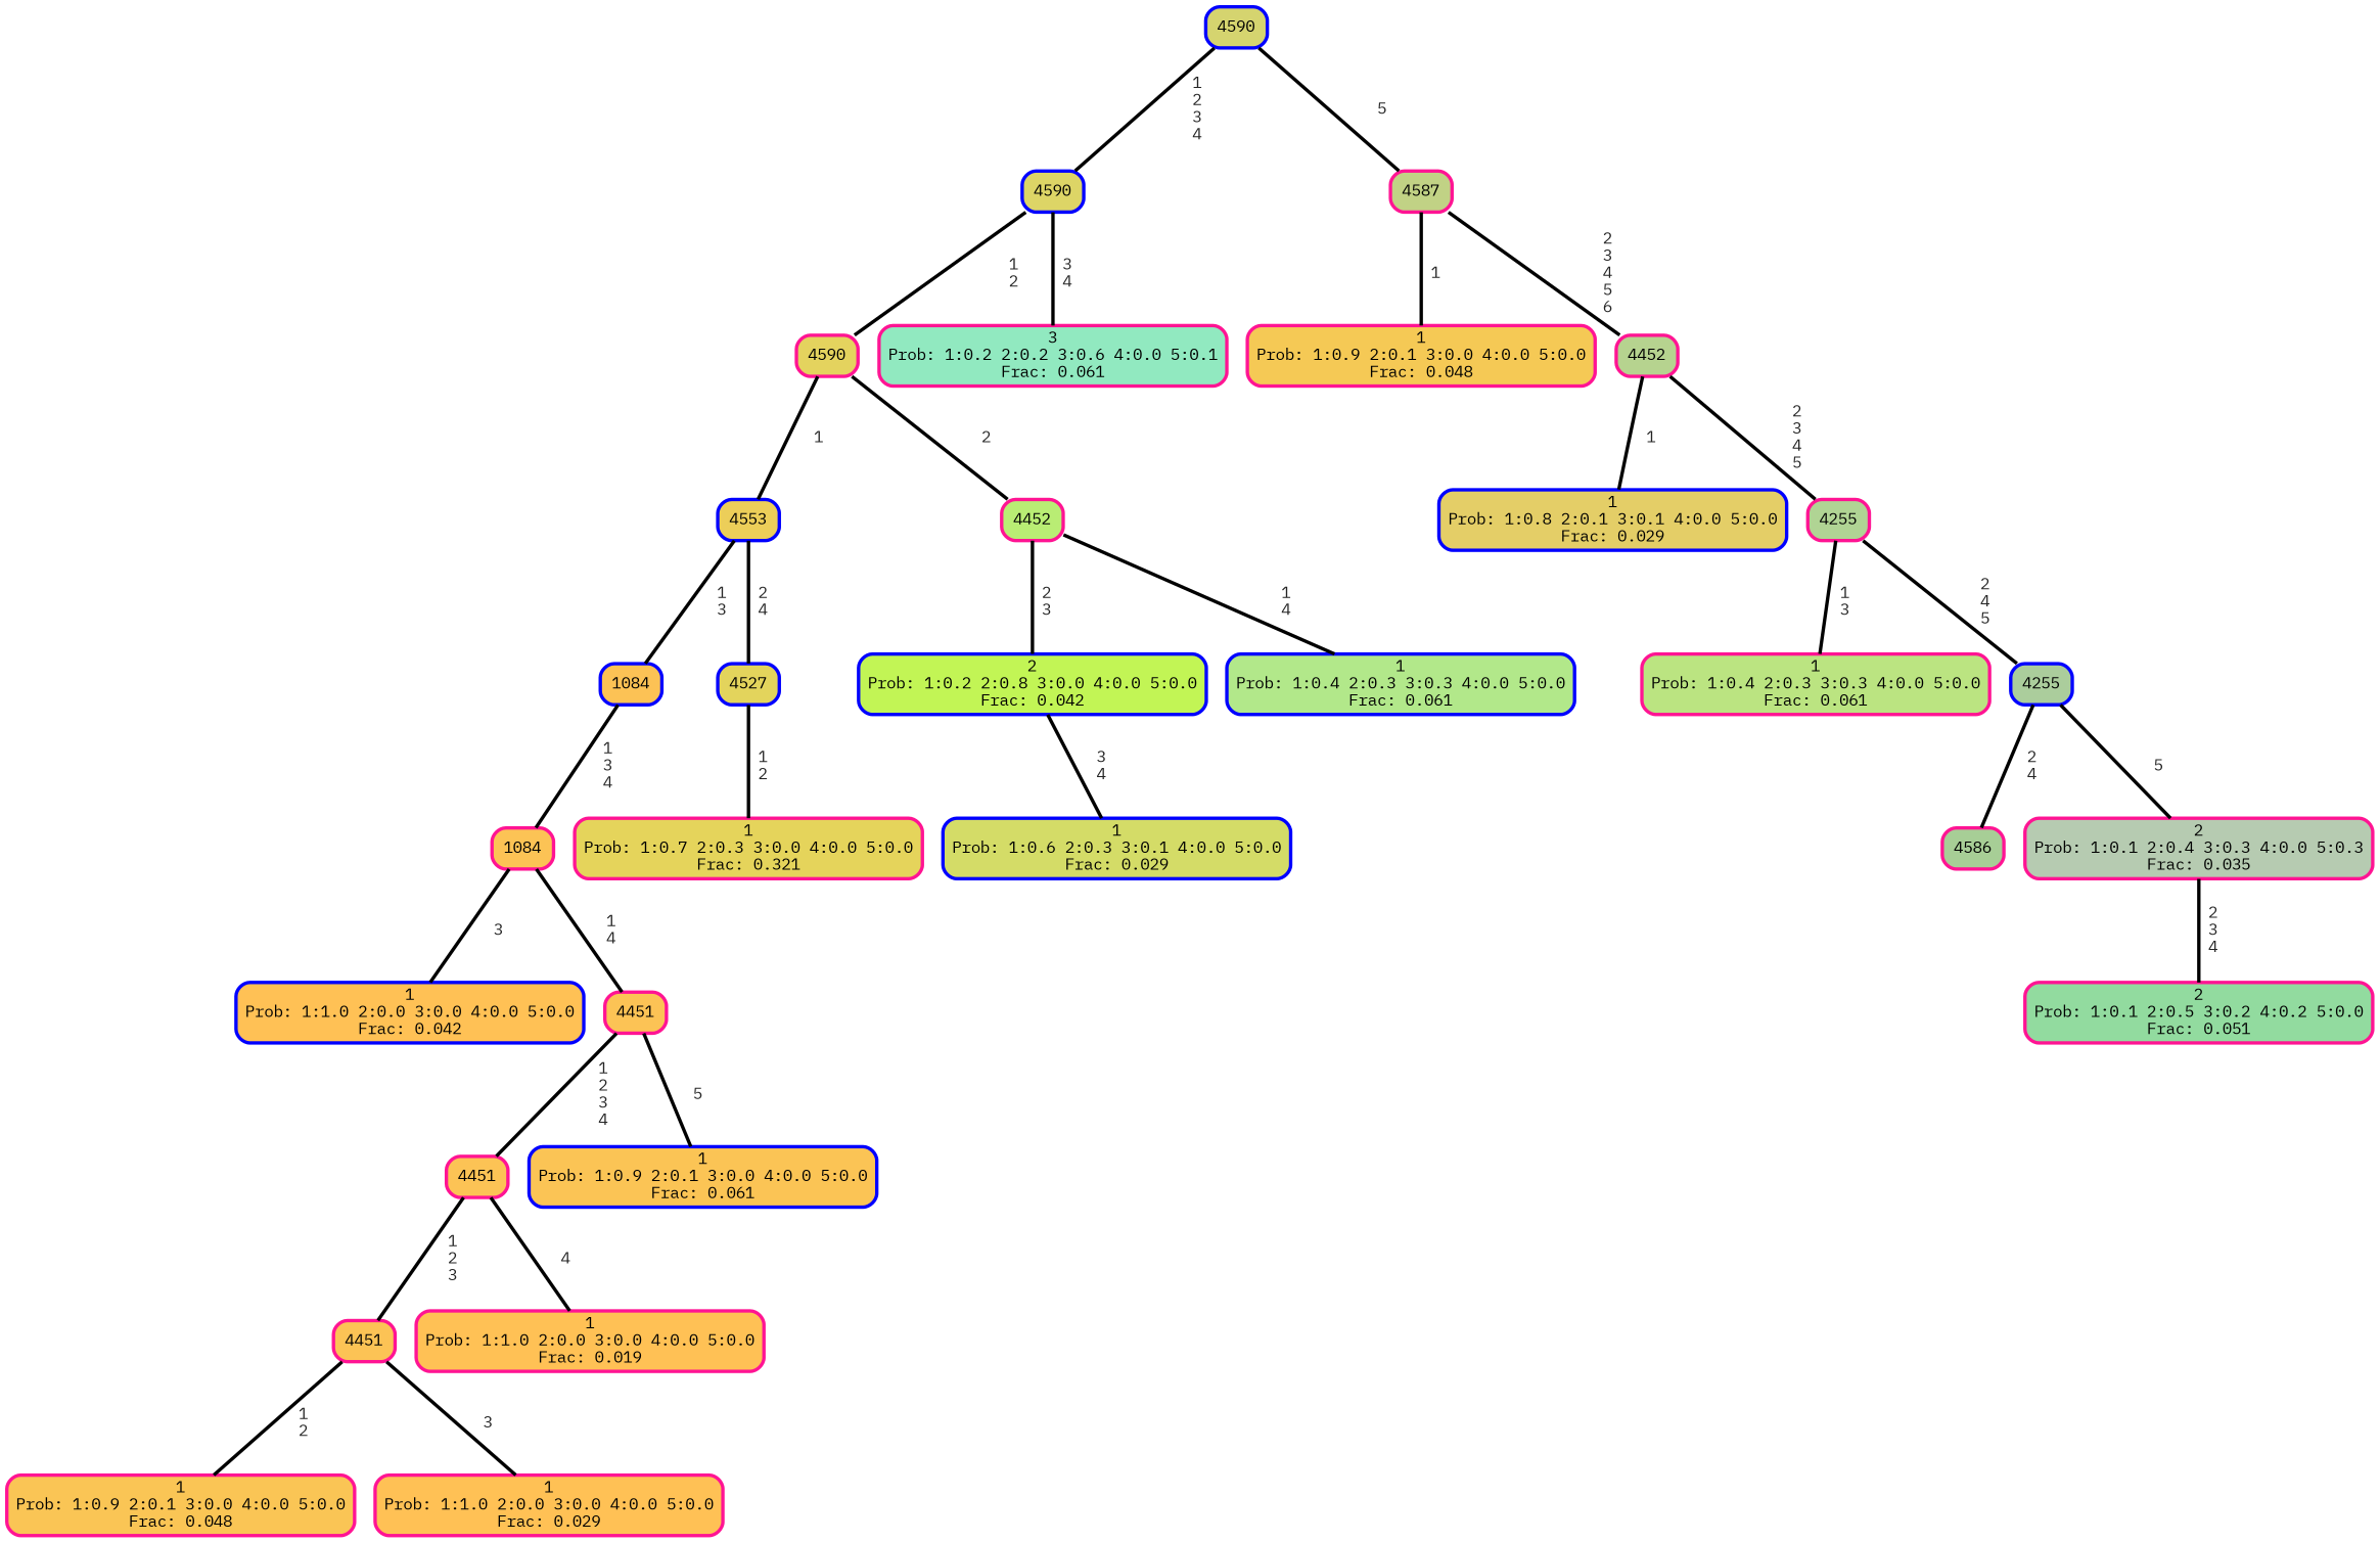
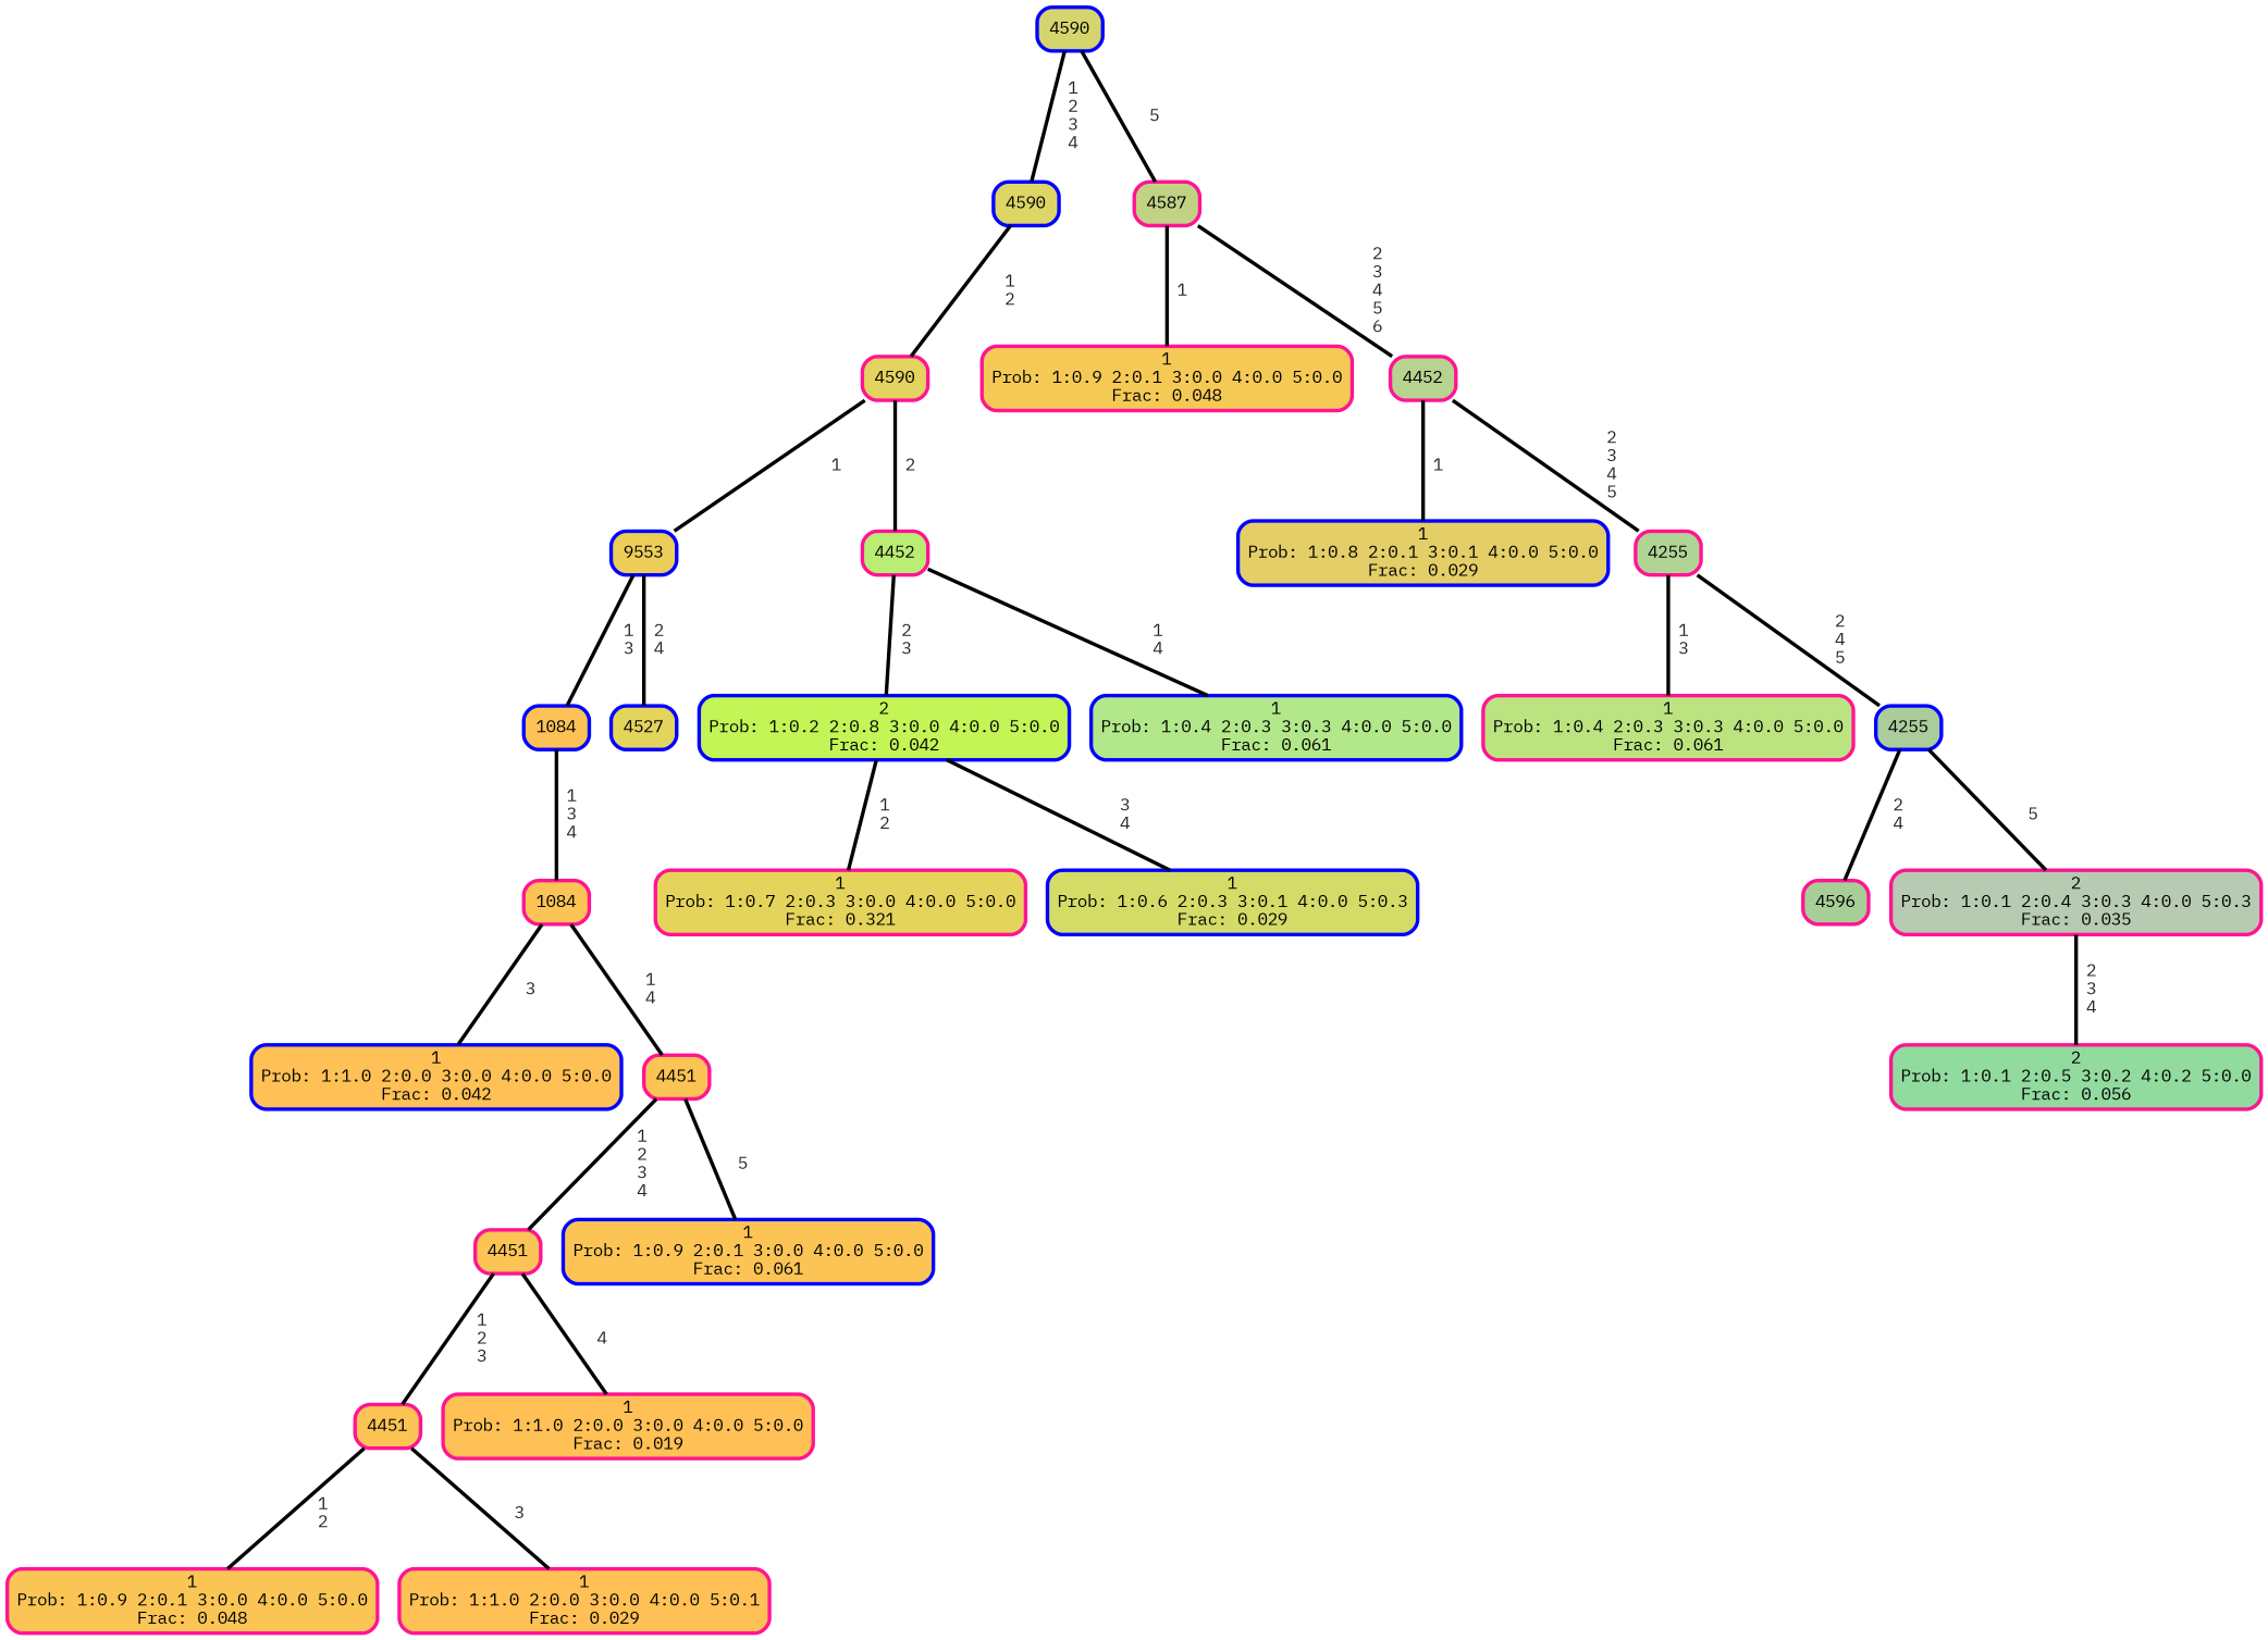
  graph {
    fontname="IBM Plex Mono"
    ranksep="0 equally"
    splines=straight
    node [color=deeppink fillcolor="#fcc355" fontcolor=black fontname="IBM Plex Mono" penwidth=3 shape=box style="filled, rounded"]
    edge [color=black fontcolor=grey14 fontname="IBM Plex Mono" fontweight=bold penwidth=3]
    n1 [color=blue fillcolor="#fcc255" label=1084]
    n2 [label=1084]
    n3 [color=blue fillcolor="#ffc155" label="1\nProb: 1:1.0 2:0.0 3:0.0 4:0.0 5:0.0\nFrac: 0.042"]
    n4 [label=4451]
    n5 [label=4451]
    n6 [color=blue fillcolor="#fbc455" label="1\nProb: 1:0.9 2:0.1 3:0.0 4:0.0 5:0.0\nFrac: 0.061"]
    n7 [fillcolor="#fac555" label="1\nProb: 1:0.9 2:0.1 3:0.0 4:0.0 5:0.0\nFrac: 0.048"]
    n8 [label=4451]
-   n9 [fillcolor="#ffc155" label="1\nProb: 1:1.0 2:0.0 3:0.0 4:0.0 5:0.0\nFrac: 0.029"]
+   n9 [fillcolor="#ffc155" label="1\nProb: 1:1.0 2:0.0 3:0.0 4:0.0 5:0.1\nFrac: 0.029"]
    n10 [fillcolor="#ffc155" label="1\nProb: 1:1.0 2:0.0 3:0.0 4:0.0 5:0.0\nFrac: 0.019"]
-   n11 [color=blue fillcolor="#ecce59" label=4553]
+   n11 [color=blue fillcolor="#ecce59" label=9553]
    n12 [color=blue fillcolor="#e3d45c" label=4527]
    n13 [fillcolor="#e5d45b" label="1\nProb: 1:0.7 2:0.3 3:0.0 4:0.0 5:0.0\nFrac: 0.321"]
-   n14 [color=blue fillcolor="#d4dc67" label="1\nProb: 1:0.6 2:0.3 3:0.1 4:0.0 5:0.0\nFrac: 0.029"]
+   n14 [color=blue fillcolor="#d4dc67" label="1\nProb: 1:0.6 2:0.3 3:0.1 4:0.0 5:0.3\nFrac: 0.029"]
    n15 [fillcolor="#e4d35e" label=4590]
    n16 [fillcolor="#b9ed74" label=4452]
    n17 [color=blue fillcolor="#c2f555" label="2\nProb: 1:0.2 2:0.8 3:0.0 4:0.0 5:0.0\nFrac: 0.042"]
    n18 [color=blue fillcolor="#b2e88a" label="1\nProb: 1:0.4 2:0.3 3:0.3 4:0.0 5:0.0\nFrac: 0.061"]
    n19 [color=blue fillcolor="#ddd566" label=4590]
-   n20 [fillcolor="#91e9c0" label="3\nProb: 1:0.2 2:0.2 3:0.6 4:0.0 5:0.1\nFrac: 0.061"]
    n21 [color=blue fillcolor="#d5d46f" label=4590]
    n22 [fillcolor="#c1d285" label=4587]
    n23 [fillcolor="#f5c955" label="1\nProb: 1:0.9 2:0.1 3:0.0 4:0.0 5:0.0\nFrac: 0.048"]
    n24 [fillcolor="#b6d38f" label=4452]
    n25 [color=blue fillcolor="#e4ce67" label="1\nProb: 1:0.8 2:0.1 3:0.1 4:0.0 5:0.0\nFrac: 0.029"]
    n26 [fillcolor="#b0d494" label=4255]
    n27 [fillcolor="#bbe481" label="1\nProb: 1:0.4 2:0.3 3:0.3 4:0.0 5:0.0\nFrac: 0.061"]
    n28 [color=blue fillcolor="#abcd9c" label=4255]
-   n29 [fillcolor="#a7ce96" label=4586]
+   n29 [fillcolor="#a7ce96" label=4596]
    n30 [fillcolor="#b6cbb1" label="2\nProb: 1:0.1 2:0.4 3:0.3 4:0.0 5:0.3\nFrac: 0.035"]
-   n31 [fillcolor="#92db9f" label="2\nProb: 1:0.1 2:0.5 3:0.2 4:0.2 5:0.0\nFrac: 0.051"]
+   n31 [fillcolor="#92db9f" label="2\nProb: 1:0.1 2:0.5 3:0.2 4:0.2 5:0.0\nFrac: 0.056"]
    subgraph sub_1 {
      rank=same
    }
    n1 -- n2 [label=" 1\n 3\n 4"]
    n2 -- n3 [label=" 3"]
    n2 -- n4 [label=" 1\n 4"]
    n4 -- n5 [label=" 1\n 2\n 3\n 4"]
    n4 -- n6 [label=" 5"]
    n5 -- n8 [label=" 1\n 2\n 3"]
    n5 -- n10 [label=" 4"]
    n8 -- n7 [label=" 1\n 2"]
    n8 -- n9 [label=" 3"]
    n11 -- n1 [label=" 1\n 3"]
    n11 -- n12 [label=" 2\n 4"]
-   n12 -- n13 [label=" 1\n 2"]
+   n17 -- n13 [label=" 1\n 2"]
    n15 -- n11 [label=" 1"]
    n15 -- n16 [label=" 2"]
    n16 -- n17 [label=" 2\n 3"]
    n16 -- n18 [label=" 1\n 4"]
    n17 -- n14 [label=" 3\n 4"]
    n19 -- n15 [label=" 1\n 2"]
-   n19 -- n20 [label=" 3\n 4"]
    n21 -- n19 [label=" 1\n 2\n 3\n 4"]
    n21 -- n22 [label=" 5"]
    n22 -- n23 [label=" 1"]
    n22 -- n24 [label=" 2\n 3\n 4\n 5\n 6"]
    n24 -- n25 [label=" 1"]
    n24 -- n26 [label=" 2\n 3\n 4\n 5"]
    n26 -- n27 [label=" 1\n 3"]
    n26 -- n28 [label=" 2\n 4\n 5"]
    n28 -- n29 [label=" 2\n 4"]
    n28 -- n30 [label=" 5"]
    n30 -- n31 [label=" 2\n 3\n 4"]
  }
